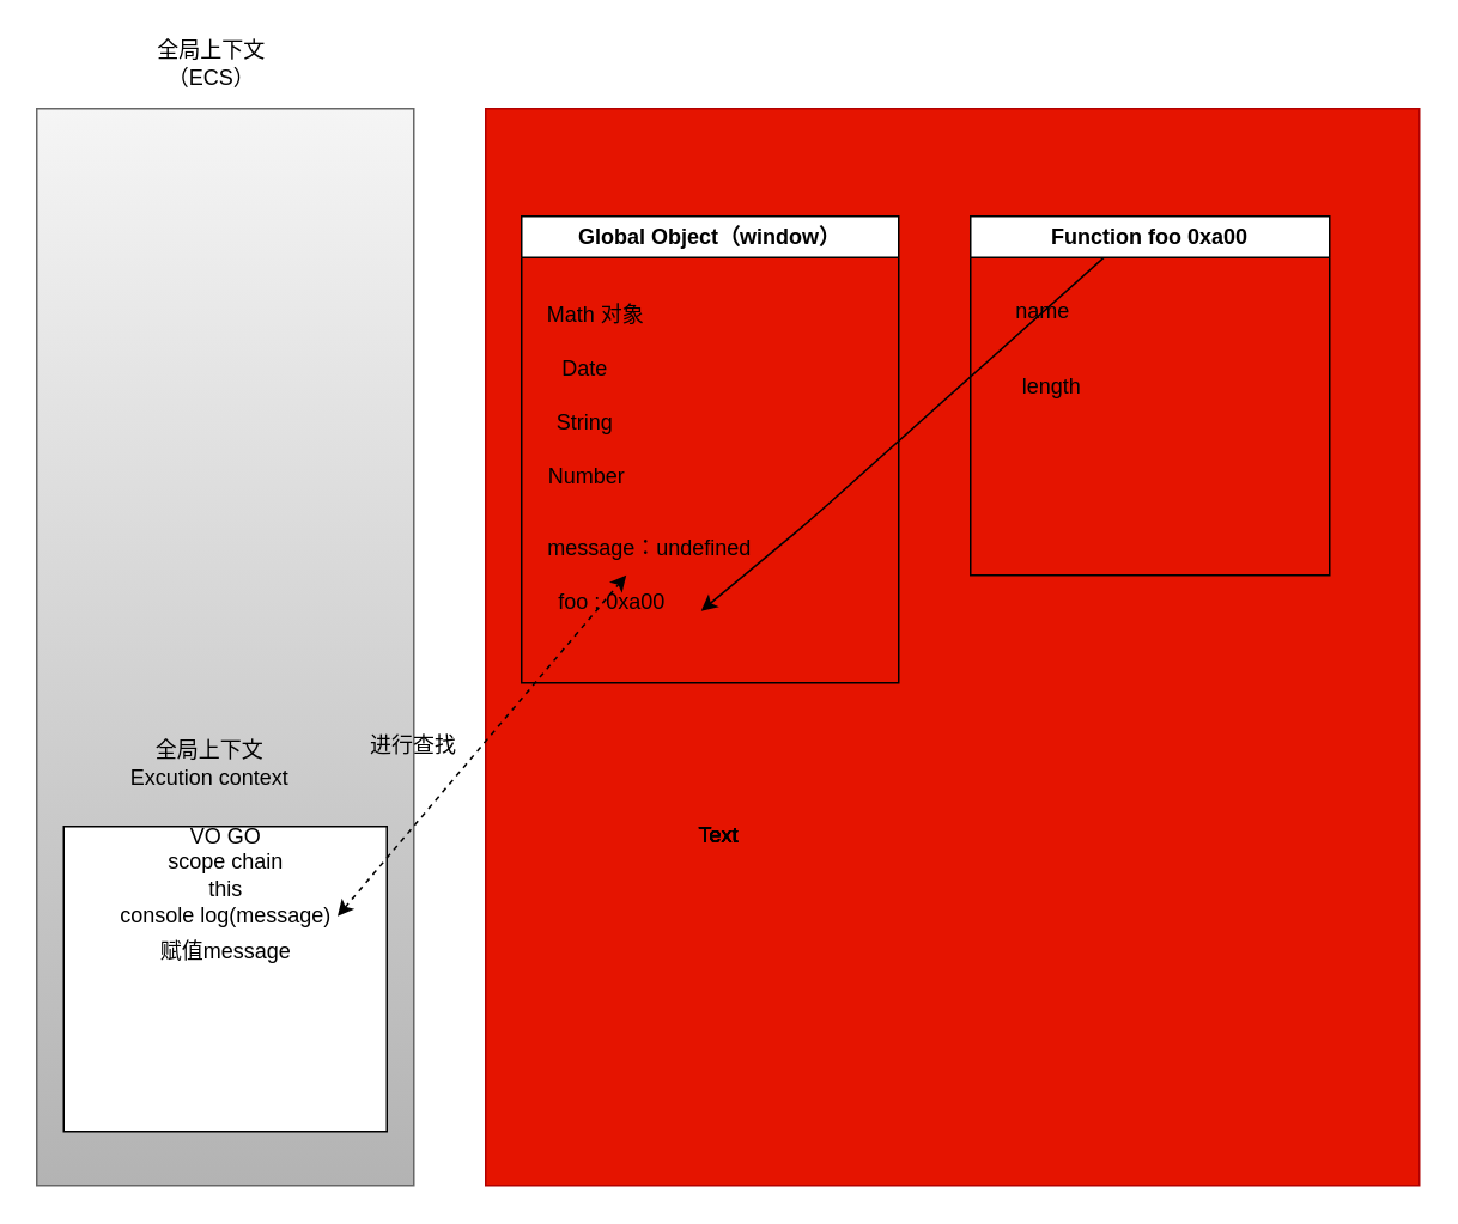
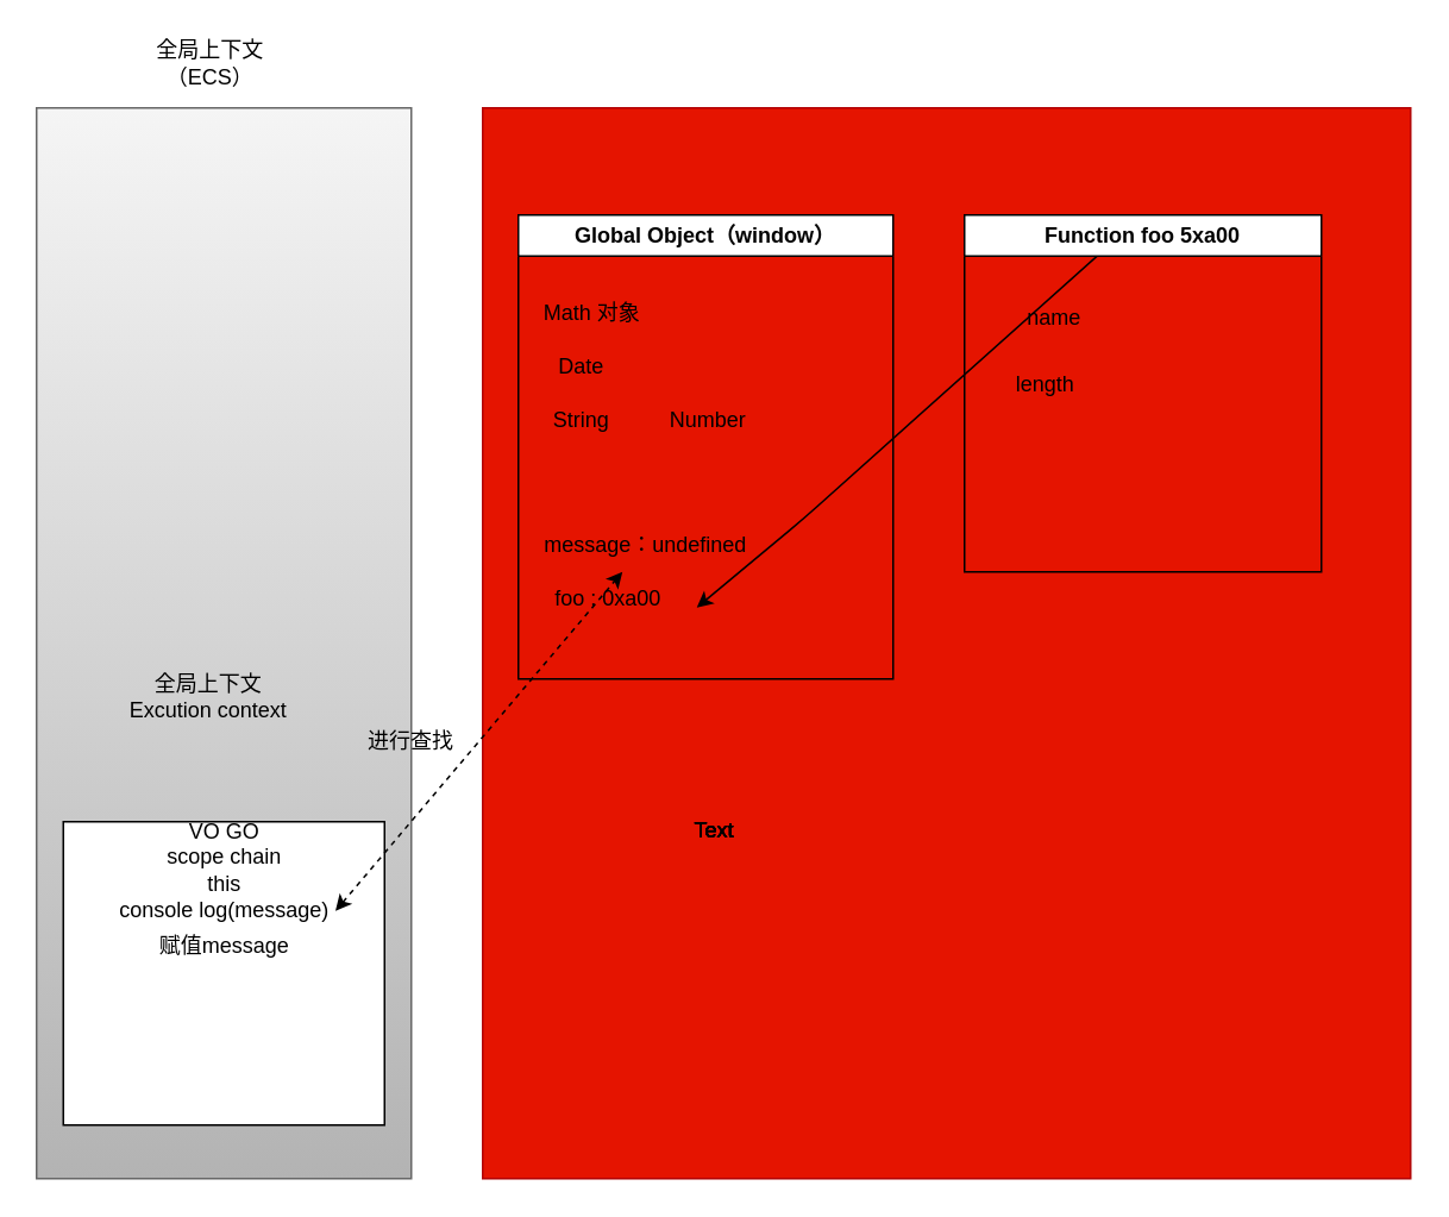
  <mxCell id="0" />
  <mxCell id="1" parent="0" />
  <mxCell id="2" value="" style="rounded=0;whiteSpace=wrap;html=1;fillColor=#f5f5f5;strokeColor=#666666;gradientColor=#b3b3b3;" vertex="1" parent="1"><mxGeometry x="20" y="60" width="210" height="600" as="geometry" /></mxCell>
  <mxCell id="3" value="" style="rounded=0;whiteSpace=wrap;html=1;fillColor=#e51400;fontColor=#ffffff;strokeColor=#B20000;" vertex="1" parent="1"><mxGeometry x="270" y="60" width="520" height="600" as="geometry" /></mxCell>
  <mxCell id="4" value="Global Object（window）" style="swimlane;whiteSpace=wrap;html=1;" vertex="1" parent="1"><mxGeometry x="290" y="120" width="210" height="260" as="geometry" /></mxCell>
  <mxCell id="5" value="Math 对象" style="text;html=1;align=center;verticalAlign=middle;resizable=0;points=[];autosize=1;strokeColor=none;fillColor=none;" vertex="1" parent="4"><mxGeometry x="1" y="40" width="80" height="30" as="geometry" /></mxCell>
  <mxCell id="6" value="Date" style="text;html=1;align=center;verticalAlign=middle;resizable=0;points=[];autosize=1;strokeColor=none;fillColor=none;" vertex="1" parent="4"><mxGeometry x="10" y="70" width="50" height="30" as="geometry" /></mxCell>
  <mxCell id="7" value="" style="edgeStyle=none;html=1;endArrow=none;" edge="1" parent="4" source="6" target="5"><mxGeometry relative="1" as="geometry" /></mxCell>
  <mxCell id="8" value="String" style="text;html=1;align=center;verticalAlign=middle;resizable=0;points=[];autosize=1;strokeColor=none;fillColor=none;" vertex="1" parent="4"><mxGeometry x="10" y="100" width="50" height="30" as="geometry" /></mxCell>
- <mxCell id="9" value="Number" style="text;html=1;align=center;verticalAlign=middle;resizable=0;points=[];autosize=1;strokeColor=none;fillColor=none;" vertex="1" parent="4"><mxGeometry x="1" y="130" width="70" height="30" as="geometry" /></mxCell>
+ <mxCell id="9" value="Number" style="text;html=1;align=center;verticalAlign=middle;resizable=0;points=[];autosize=1;strokeColor=none;fillColor=none;" vertex="1" parent="4"><mxGeometry x="71" y="100" width="70" height="30" as="geometry" /></mxCell>
  <mxCell id="10" value="message：undefined" style="text;html=1;align=center;verticalAlign=middle;resizable=0;points=[];autosize=1;strokeColor=none;fillColor=none;" vertex="1" parent="4"><mxGeometry x="1" y="170" width="140" height="30" as="geometry" /></mxCell>
  <mxCell id="11" value="foo : 0xa00" style="text;html=1;align=center;verticalAlign=middle;resizable=0;points=[];autosize=1;strokeColor=none;fillColor=none;" vertex="1" parent="4"><mxGeometry x="10" y="200" width="80" height="30" as="geometry" /></mxCell>
  <mxCell id="12" value="" style="endArrow=classic;startArrow=classic;html=1;entryX=0.5;entryY=0;entryDx=0;entryDy=0;" edge="1" parent="4" target="14"><mxGeometry width="50" height="50" relative="1" as="geometry"><mxPoint x="100" y="220" as="sourcePoint" /><mxPoint x="150" y="170" as="targetPoint" /><Array as="points"><mxPoint x="160" y="170" /></Array></mxGeometry></mxCell>
  <mxCell id="13" value="全局上下文（ECS）" style="text;html=1;align=center;verticalAlign=middle;whiteSpace=wrap;rounded=0;" vertex="1" parent="1"><mxGeometry x="70" y="20" width="95" height="30" as="geometry" /></mxCell>
- <mxCell id="14" value="Function foo 0xa00" style="swimlane;whiteSpace=wrap;html=1;" vertex="1" parent="1"><mxGeometry x="540" y="120" width="200" height="200" as="geometry" /></mxCell>
+ <mxCell id="14" value="Function foo 5xa00" style="swimlane;whiteSpace=wrap;html=1;" vertex="1" parent="1"><mxGeometry x="540" y="120" width="200" height="200" as="geometry" /></mxCell>
  <mxCell id="15" value="length" style="text;html=1;align=center;verticalAlign=middle;resizable=0;points=[];autosize=1;strokeColor=none;fillColor=none;" vertex="1" parent="14"><mxGeometry x="15" y="80" width="60" height="30" as="geometry" /></mxCell>
- <mxCell id="16" value="name" style="text;html=1;align=center;verticalAlign=middle;resizable=0;points=[];autosize=1;strokeColor=none;fillColor=none;" vertex="1" parent="14"><mxGeometry x="15" y="38" width="50" height="30" as="geometry" /></mxCell>
+ <mxCell id="16" value="name" style="text;html=1;align=center;verticalAlign=middle;resizable=0;points=[];autosize=1;strokeColor=none;fillColor=none;" vertex="1" parent="14"><mxGeometry x="25" y="43" width="50" height="30" as="geometry" /></mxCell>
  <mxCell id="17" value="" style="rounded=0;whiteSpace=wrap;html=1;" vertex="1" parent="1"><mxGeometry x="35" y="460" width="180" height="170" as="geometry" /></mxCell>
  <mxCell id="18" value="Text" style="text;html=1;align=center;verticalAlign=middle;whiteSpace=wrap;rounded=0;" vertex="1" parent="1"><mxGeometry x="370" y="450" width="60" height="30" as="geometry" /></mxCell>
  <mxCell id="19" value="Text" style="text;html=1;align=center;verticalAlign=middle;whiteSpace=wrap;rounded=0;" vertex="1" parent="1"><mxGeometry x="370" y="450" width="60" height="30" as="geometry" /></mxCell>
  <mxCell id="20" value="Text" style="text;html=1;align=center;verticalAlign=middle;whiteSpace=wrap;rounded=0;" vertex="1" parent="1"><mxGeometry x="370" y="450" width="60" height="30" as="geometry" /></mxCell>
- <mxCell id="21" value="全局上下文&lt;div&gt;Excution context&lt;/div&gt;" style="text;html=1;align=center;verticalAlign=middle;whiteSpace=wrap;rounded=0;" vertex="1" parent="1"><mxGeometry x="70" y="410" width="92.5" height="30" as="geometry" /></mxCell>
+ <mxCell id="21" value="全局上下文&lt;div&gt;Excution context&lt;/div&gt;" style="text;html=1;align=center;verticalAlign=middle;whiteSpace=wrap;rounded=0;" vertex="1" parent="1"><mxGeometry x="70" y="375" width="92.5" height="30" as="geometry" /></mxCell>
  <mxCell id="22" value="Text" style="text;html=1;align=center;verticalAlign=middle;whiteSpace=wrap;rounded=0;" vertex="1" parent="1"><mxGeometry x="370" y="450" width="60" height="30" as="geometry" /></mxCell>
  <mxCell id="23" value="Text" style="text;html=1;align=center;verticalAlign=middle;whiteSpace=wrap;rounded=0;" vertex="1" parent="1"><mxGeometry x="370" y="450" width="60" height="30" as="geometry" /></mxCell>
  <mxCell id="24" value="Text" style="text;html=1;align=center;verticalAlign=middle;whiteSpace=wrap;rounded=0;" vertex="1" parent="1"><mxGeometry x="370" y="450" width="60" height="30" as="geometry" /></mxCell>
  <mxCell id="25" value="Text" style="text;html=1;align=center;verticalAlign=middle;whiteSpace=wrap;rounded=0;" vertex="1" parent="1"><mxGeometry x="370" y="450" width="60" height="30" as="geometry" /></mxCell>
  <mxCell id="26" value="VO GO&lt;div&gt;scope chain&lt;/div&gt;&lt;div&gt;this&lt;/div&gt;" style="text;html=1;align=center;verticalAlign=middle;whiteSpace=wrap;rounded=0;" vertex="1" parent="1"><mxGeometry x="62.5" y="450" width="125" height="60" as="geometry" /></mxCell>
  <mxCell id="27" value="console log(message)" style="text;html=1;align=center;verticalAlign=middle;whiteSpace=wrap;rounded=0;" vertex="1" parent="1"><mxGeometry x="62.5" y="480" width="125" height="60" as="geometry" /></mxCell>
  <mxCell id="28" value="" style="endArrow=classic;startArrow=classic;html=1;exitX=1;exitY=0.5;exitDx=0;exitDy=0;dashed=1;" edge="1" parent="1" source="27" target="10"><mxGeometry width="50" height="50" relative="1" as="geometry"><mxPoint x="240" y="460" as="sourcePoint" /><mxPoint x="290" y="410" as="targetPoint" /></mxGeometry></mxCell>
  <mxCell id="29" value="进行查找" style="text;html=1;align=center;verticalAlign=middle;whiteSpace=wrap;rounded=0;" vertex="1" parent="1"><mxGeometry x="200" y="400" width="60" height="30" as="geometry" /></mxCell>
  <mxCell id="30" value="赋值message" style="text;html=1;align=center;verticalAlign=middle;whiteSpace=wrap;rounded=0;" vertex="1" parent="1"><mxGeometry x="62.5" y="500" width="125" height="60" as="geometry" /></mxCell>
